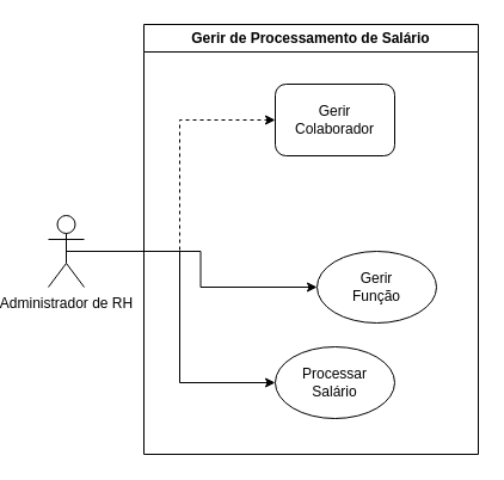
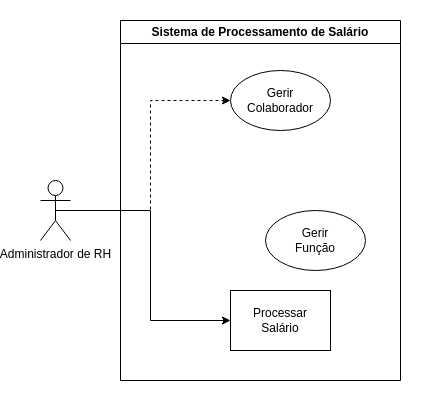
  <mxCell id="0" />
  <mxCell id="1" parent="0" />
  <mxCell id="2" style="edgeStyle=orthogonalEdgeStyle;rounded=0;orthogonalLoop=1;jettySize=auto;html=1;exitX=0.5;exitY=0.5;exitDx=0;exitDy=0;exitPerimeter=0;entryX=0;entryY=0.5;entryDx=0;entryDy=0;dashed=1;" edge="1" parent="1" source="5" target="7"><mxGeometry relative="1" as="geometry" /></mxCell>
  <mxCell id="3" style="edgeStyle=orthogonalEdgeStyle;rounded=0;orthogonalLoop=1;jettySize=auto;html=1;exitX=0.5;exitY=0.5;exitDx=0;exitDy=0;exitPerimeter=0;entryX=0;entryY=0.5;entryDx=0;entryDy=0;" edge="1" parent="1" source="5" target="8"><mxGeometry relative="1" as="geometry" /></mxCell>
- <mxCell id="4" style="edgeStyle=orthogonalEdgeStyle;rounded=0;orthogonalLoop=1;jettySize=auto;html=1;exitX=0.5;exitY=0.5;exitDx=0;exitDy=0;exitPerimeter=0;entryX=0;entryY=0.5;entryDx=0;entryDy=0;" edge="1" parent="1" source="5" target="9"><mxGeometry relative="1" as="geometry" /></mxCell>
  <mxCell id="5" value="Administrador de RH" style="shape=umlActor;verticalLabelPosition=bottom;verticalAlign=top;html=1;outlineConnect=0;" vertex="1" parent="1"><mxGeometry x="20" y="180" width="30" height="60" as="geometry" /></mxCell>
- <mxCell id="6" value="Gerir de Processamento de Salário" style="swimlane;whiteSpace=wrap;html=1;" vertex="1" parent="1"><mxGeometry x="100" y="20" width="280" height="360" as="geometry" /></mxCell>
- <mxCell id="7" value="Gerir&lt;div&gt;Colaborador&lt;/div&gt;" style="whiteSpace=wrap;html=1;rounded=1;" vertex="1" parent="6"><mxGeometry x="110" y="50" width="100" height="60" as="geometry" /></mxCell>
- <mxCell id="8" value="Processar&lt;div&gt;Salário&lt;/div&gt;" style="ellipse;whiteSpace=wrap;html=1;" vertex="1" parent="6"><mxGeometry x="110" y="270" width="100" height="60" as="geometry" /></mxCell>
+ <mxCell id="6" value="Sistema de Processamento de Salário" style="swimlane;whiteSpace=wrap;html=1;" vertex="1" parent="1"><mxGeometry x="100" y="20" width="280" height="360" as="geometry" /></mxCell>
+ <mxCell id="7" value="Gerir&lt;div&gt;Colaborador&lt;/div&gt;" style="ellipse;whiteSpace=wrap;html=1;" vertex="1" parent="6"><mxGeometry x="110" y="50" width="100" height="60" as="geometry" /></mxCell>
+ <mxCell id="8" value="Processar&lt;div&gt;Salário&lt;/div&gt;" style="whiteSpace=wrap;html=1;rounded=0;" vertex="1" parent="6"><mxGeometry x="110" y="270" width="100" height="60" as="geometry" /></mxCell>
  <mxCell id="9" value="Gerir&lt;div&gt;Função&lt;/div&gt;" style="ellipse;whiteSpace=wrap;html=1;" vertex="1" parent="6"><mxGeometry x="145" y="190" width="100" height="60" as="geometry" /></mxCell>
